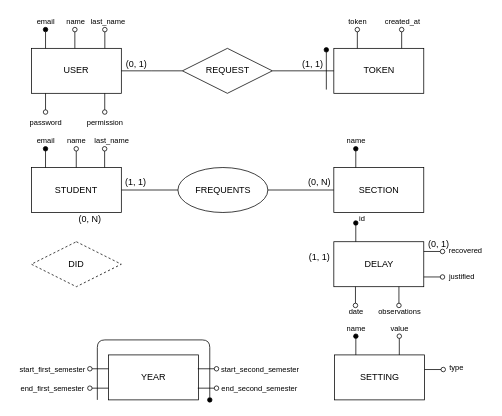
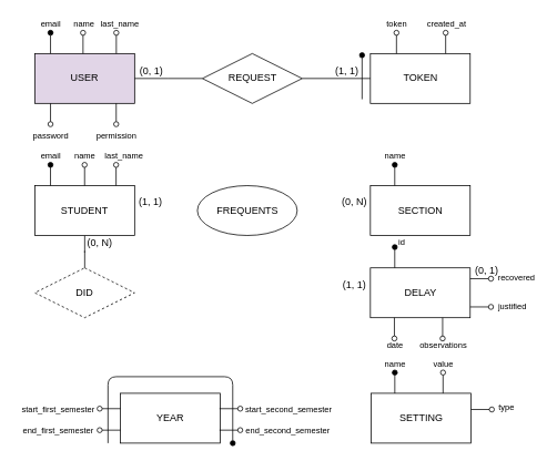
  <mxCell id="0" />
  <mxCell id="1" parent="0" />
- <mxCell id="2" value="USER" style="rounded=0;whiteSpace=wrap;html=1;" vertex="1" parent="1"><mxGeometry x="41" y="64" width="120" height="60" as="geometry" /></mxCell>
+ <mxCell id="2" value="USER" style="rounded=0;whiteSpace=wrap;html=1;fillColor=#e1d5e7;" vertex="1" parent="1"><mxGeometry x="41" y="64" width="120" height="60" as="geometry" /></mxCell>
  <mxCell id="3" value="" style="endArrow=oval;html=1;endFill=1;" edge="1" parent="1"><mxGeometry width="50" height="50" relative="1" as="geometry"><mxPoint x="59.88" y="64" as="sourcePoint" /><mxPoint x="59.88" y="39" as="targetPoint" /></mxGeometry></mxCell>
  <mxCell id="4" value="email" style="text;html=1;align=center;verticalAlign=middle;resizable=0;points=[];autosize=1;fontSize=10;" vertex="1" parent="1"><mxGeometry x="43" y="20" width="34" height="16" as="geometry" /></mxCell>
  <mxCell id="5" value="" style="endArrow=oval;html=1;endFill=0;" edge="1" parent="1"><mxGeometry width="50" height="50" relative="1" as="geometry"><mxPoint x="99" y="64" as="sourcePoint" /><mxPoint x="99" y="39" as="targetPoint" /></mxGeometry></mxCell>
  <mxCell id="6" value="name" style="text;html=1;align=center;verticalAlign=middle;resizable=0;points=[];autosize=1;fontSize=10;" vertex="1" parent="1"><mxGeometry x="82" y="20" width="35" height="16" as="geometry" /></mxCell>
  <mxCell id="7" value="" style="endArrow=oval;html=1;endFill=0;" edge="1" parent="1"><mxGeometry width="50" height="50" relative="1" as="geometry"><mxPoint x="139" y="64" as="sourcePoint" /><mxPoint x="139" y="39" as="targetPoint" /></mxGeometry></mxCell>
  <mxCell id="8" value="last_name" style="text;html=1;align=center;verticalAlign=middle;resizable=0;points=[];autosize=1;fontSize=10;" vertex="1" parent="1"><mxGeometry x="115" y="20" width="56" height="16" as="geometry" /></mxCell>
  <mxCell id="9" value="" style="endArrow=none;html=1;endFill=0;startArrow=oval;startFill=0;" edge="1" parent="1"><mxGeometry width="50" height="50" relative="1" as="geometry"><mxPoint x="59.88" y="149" as="sourcePoint" /><mxPoint x="59.88" y="124" as="targetPoint" /></mxGeometry></mxCell>
  <mxCell id="10" value="password" style="text;html=1;align=center;verticalAlign=middle;resizable=0;points=[];autosize=1;fontSize=10;" vertex="1" parent="1"><mxGeometry x="33.5" y="155" width="53" height="16" as="geometry" /></mxCell>
  <mxCell id="11" value="" style="endArrow=none;html=1;endFill=0;startArrow=oval;startFill=0;" edge="1" parent="1"><mxGeometry width="50" height="50" relative="1" as="geometry"><mxPoint x="138.88" y="149" as="sourcePoint" /><mxPoint x="138.88" y="124" as="targetPoint" /></mxGeometry></mxCell>
  <mxCell id="12" value="permission" style="text;html=1;align=center;verticalAlign=middle;resizable=0;points=[];autosize=1;fontSize=10;" vertex="1" parent="1"><mxGeometry x="110" y="155" width="58" height="16" as="geometry" /></mxCell>
- <mxCell id="13" style="edgeStyle=orthogonalEdgeStyle;rounded=0;orthogonalLoop=1;jettySize=auto;html=1;exitX=1;exitY=0.5;exitDx=0;exitDy=0;entryX=0;entryY=0.5;entryDx=0;entryDy=0;endArrow=none;endFill=0;" edge="1" parent="1" source="15" target="26"><mxGeometry relative="1" as="geometry" /></mxCell>
+ <mxCell id="14" style="edgeStyle=orthogonalEdgeStyle;rounded=0;orthogonalLoop=1;jettySize=auto;html=1;exitX=0.5;exitY=1;exitDx=0;exitDy=0;endArrow=none;endFill=0;" edge="1" parent="1" source="15" target="41"><mxGeometry relative="1" as="geometry" /></mxCell>
  <mxCell id="15" value="STUDENT" style="rounded=0;whiteSpace=wrap;html=1;" vertex="1" parent="1"><mxGeometry x="41" y="223" width="120" height="60" as="geometry" /></mxCell>
  <mxCell id="16" value="" style="endArrow=oval;html=1;endFill=1;" edge="1" parent="1"><mxGeometry width="50" height="50" relative="1" as="geometry"><mxPoint x="59.86" y="223" as="sourcePoint" /><mxPoint x="59.86" y="198" as="targetPoint" /></mxGeometry></mxCell>
  <mxCell id="17" value="email" style="text;html=1;align=center;verticalAlign=middle;resizable=0;points=[];autosize=1;fontSize=10;" vertex="1" parent="1"><mxGeometry x="43" y="179" width="34" height="16" as="geometry" /></mxCell>
  <mxCell id="18" value="" style="endArrow=oval;html=1;endFill=0;" edge="1" parent="1"><mxGeometry width="50" height="50" relative="1" as="geometry"><mxPoint x="100.86" y="223" as="sourcePoint" /><mxPoint x="100.86" y="198" as="targetPoint" /></mxGeometry></mxCell>
  <mxCell id="19" value="name" style="text;html=1;align=center;verticalAlign=middle;resizable=0;points=[];autosize=1;fontSize=10;" vertex="1" parent="1"><mxGeometry x="83.5" y="179" width="35" height="16" as="geometry" /></mxCell>
  <mxCell id="20" value="" style="endArrow=oval;html=1;endFill=0;" edge="1" parent="1"><mxGeometry width="50" height="50" relative="1" as="geometry"><mxPoint x="138.72" y="223" as="sourcePoint" /><mxPoint x="138.72" y="198" as="targetPoint" /></mxGeometry></mxCell>
  <mxCell id="21" value="last_name" style="text;html=1;align=center;verticalAlign=middle;resizable=0;points=[];autosize=1;fontSize=10;" vertex="1" parent="1"><mxGeometry x="120" y="179" width="56" height="16" as="geometry" /></mxCell>
  <mxCell id="22" value="SECTION" style="rounded=0;whiteSpace=wrap;html=1;" vertex="1" parent="1"><mxGeometry x="444.5" y="223" width="120" height="60" as="geometry" /></mxCell>
  <mxCell id="23" value="" style="endArrow=oval;html=1;endFill=1;" edge="1" parent="1"><mxGeometry width="50" height="50" relative="1" as="geometry"><mxPoint x="473.8" y="223" as="sourcePoint" /><mxPoint x="473.8" y="198" as="targetPoint" /></mxGeometry></mxCell>
  <mxCell id="24" value="name" style="text;html=1;align=center;verticalAlign=middle;resizable=0;points=[];autosize=1;fontSize=10;" vertex="1" parent="1"><mxGeometry x="456.5" y="179" width="35" height="16" as="geometry" /></mxCell>
- <mxCell id="25" style="edgeStyle=orthogonalEdgeStyle;rounded=0;orthogonalLoop=1;jettySize=auto;html=1;exitX=1;exitY=0.5;exitDx=0;exitDy=0;entryX=0;entryY=0.5;entryDx=0;entryDy=0;endArrow=none;endFill=0;" edge="1" parent="1" source="26" target="22"><mxGeometry relative="1" as="geometry" /></mxCell>
  <mxCell id="26" value="FREQUENTS" style="ellipse;whiteSpace=wrap;html=1;" vertex="1" parent="1"><mxGeometry x="236.5" y="223" width="120" height="60" as="geometry" /></mxCell>
  <mxCell id="27" value="(1, 1)" style="text;html=1;align=center;verticalAlign=middle;resizable=0;points=[];autosize=1;" vertex="1" parent="1"><mxGeometry x="161" y="234" width="38" height="18" as="geometry" /></mxCell>
  <mxCell id="28" value="(0, N)" style="text;html=1;align=center;verticalAlign=middle;resizable=0;points=[];autosize=1;" vertex="1" parent="1"><mxGeometry x="404.5" y="234" width="40" height="18" as="geometry" /></mxCell>
  <mxCell id="29" value="TOKEN" style="rounded=0;whiteSpace=wrap;html=1;" vertex="1" parent="1"><mxGeometry x="444.5" y="64" width="120" height="60" as="geometry" /></mxCell>
  <mxCell id="30" value="" style="endArrow=oval;html=1;endFill=0;" edge="1" parent="1"><mxGeometry width="50" height="50" relative="1" as="geometry"><mxPoint x="475.86" y="64" as="sourcePoint" /><mxPoint x="475.86" y="39" as="targetPoint" /></mxGeometry></mxCell>
  <mxCell id="31" value="token" style="text;html=1;align=center;verticalAlign=middle;resizable=0;points=[];autosize=1;fontSize=10;" vertex="1" parent="1"><mxGeometry x="459" y="20" width="34" height="16" as="geometry" /></mxCell>
  <mxCell id="32" value="" style="endArrow=oval;html=1;endFill=0;" edge="1" parent="1"><mxGeometry width="50" height="50" relative="1" as="geometry"><mxPoint x="535" y="64" as="sourcePoint" /><mxPoint x="535" y="39" as="targetPoint" /></mxGeometry></mxCell>
  <mxCell id="33" value="created_at" style="text;html=1;align=center;verticalAlign=middle;resizable=0;points=[];autosize=1;fontSize=10;" vertex="1" parent="1"><mxGeometry x="507.5" y="20" width="57" height="16" as="geometry" /></mxCell>
  <mxCell id="34" value="" style="edgeStyle=orthogonalEdgeStyle;rounded=0;orthogonalLoop=1;jettySize=auto;html=1;endArrow=none;endFill=0;entryX=0;entryY=0.5;entryDx=0;entryDy=0;exitX=1;exitY=0.5;exitDx=0;exitDy=0;" edge="1" parent="1" source="35" target="29"><mxGeometry relative="1" as="geometry"><mxPoint x="442.5" y="94" as="targetPoint" /></mxGeometry></mxCell>
  <mxCell id="35" value="REQUEST" style="rhombus;whiteSpace=wrap;html=1;" vertex="1" parent="1"><mxGeometry x="242.5" y="64" width="120" height="60" as="geometry" /></mxCell>
  <mxCell id="36" style="edgeStyle=orthogonalEdgeStyle;rounded=0;orthogonalLoop=1;jettySize=auto;html=1;exitX=1;exitY=0.5;exitDx=0;exitDy=0;endArrow=none;endFill=0;" edge="1" parent="1" source="2"><mxGeometry relative="1" as="geometry"><mxPoint x="238" y="89" as="sourcePoint" /><mxPoint x="242.5" y="94" as="targetPoint" /></mxGeometry></mxCell>
  <mxCell id="37" value="" style="endArrow=oval;html=1;endFill=1;" edge="1" parent="1"><mxGeometry width="50" height="50" relative="1" as="geometry"><mxPoint x="434.5" y="119" as="sourcePoint" /><mxPoint x="434.5" y="66" as="targetPoint" /></mxGeometry></mxCell>
  <mxCell id="38" value="(0, 1)" style="text;html=1;align=center;verticalAlign=middle;resizable=0;points=[];autosize=1;" vertex="1" parent="1"><mxGeometry x="162" y="76" width="38" height="18" as="geometry" /></mxCell>
  <mxCell id="39" value="(1, 1)" style="text;html=1;align=center;verticalAlign=middle;resizable=0;points=[];autosize=1;" vertex="1" parent="1"><mxGeometry x="397" y="76" width="38" height="18" as="geometry" /></mxCell>
  <mxCell id="40" value="DELAY" style="rounded=0;whiteSpace=wrap;html=1;" vertex="1" parent="1"><mxGeometry x="444.5" y="322" width="120" height="60" as="geometry" /></mxCell>
  <mxCell id="41" value="DID" style="rhombus;whiteSpace=wrap;html=1;dashed=1;" vertex="1" parent="1"><mxGeometry x="41" y="322" width="120" height="60" as="geometry" /></mxCell>
  <mxCell id="42" value="(0, N)" style="text;html=1;align=center;verticalAlign=middle;resizable=0;points=[];autosize=1;" vertex="1" parent="1"><mxGeometry x="99" y="283" width="40" height="18" as="geometry" /></mxCell>
  <mxCell id="43" value="(1, 1)" style="text;html=1;align=center;verticalAlign=middle;resizable=0;points=[];autosize=1;" vertex="1" parent="1"><mxGeometry x="405.5" y="334" width="38" height="18" as="geometry" /></mxCell>
  <mxCell id="44" value="" style="endArrow=none;html=1;endFill=0;startArrow=oval;startFill=0;" edge="1" parent="1"><mxGeometry width="50" height="50" relative="1" as="geometry"><mxPoint x="473.36" y="407" as="sourcePoint" /><mxPoint x="473.36" y="382" as="targetPoint" /></mxGeometry></mxCell>
  <mxCell id="45" value="date" style="text;html=1;align=center;verticalAlign=middle;resizable=0;points=[];autosize=1;fontSize=10;" vertex="1" parent="1"><mxGeometry x="459.5" y="407" width="29" height="16" as="geometry" /></mxCell>
  <mxCell id="46" value="" style="endArrow=none;html=1;endFill=0;startArrow=oval;startFill=0;" edge="1" parent="1"><mxGeometry width="50" height="50" relative="1" as="geometry"><mxPoint x="531.36" y="407" as="sourcePoint" /><mxPoint x="531.36" y="382" as="targetPoint" /></mxGeometry></mxCell>
  <mxCell id="47" value="observations" style="text;html=1;align=center;verticalAlign=middle;resizable=0;points=[];autosize=1;fontSize=10;" vertex="1" parent="1"><mxGeometry x="498.5" y="407" width="67" height="16" as="geometry" /></mxCell>
  <mxCell id="48" value="" style="endArrow=none;html=1;endFill=0;startArrow=oval;startFill=0;" edge="1" parent="1"><mxGeometry width="50" height="50" relative="1" as="geometry"><mxPoint x="589.5" y="369" as="sourcePoint" /><mxPoint x="564.5" y="369" as="targetPoint" /></mxGeometry></mxCell>
  <mxCell id="49" value="justified" style="text;html=1;align=center;verticalAlign=middle;resizable=0;points=[];autosize=1;fontSize=10;" vertex="1" parent="1"><mxGeometry x="592.5" y="360" width="44" height="16" as="geometry" /></mxCell>
  <mxCell id="50" value="" style="endArrow=none;html=1;endFill=0;startArrow=oval;startFill=0;" edge="1" parent="1"><mxGeometry width="50" height="50" relative="1" as="geometry"><mxPoint x="589.5" y="335" as="sourcePoint" /><mxPoint x="564.5" y="335" as="targetPoint" /></mxGeometry></mxCell>
  <mxCell id="51" value="recovered" style="text;html=1;align=center;verticalAlign=middle;resizable=0;points=[];autosize=1;fontSize=10;" vertex="1" parent="1"><mxGeometry x="592.5" y="326" width="54" height="16" as="geometry" /></mxCell>
  <mxCell id="52" value="(0, 1)" style="text;html=1;align=center;verticalAlign=middle;resizable=0;points=[];autosize=1;" vertex="1" parent="1"><mxGeometry x="564.5" y="316" width="38" height="18" as="geometry" /></mxCell>
  <mxCell id="53" value="YEAR" style="rounded=0;whiteSpace=wrap;html=1;" vertex="1" parent="1"><mxGeometry x="144" y="473" width="120" height="60" as="geometry" /></mxCell>
  <mxCell id="54" value="" style="endArrow=none;html=1;endFill=0;startArrow=oval;startFill=0;" edge="1" parent="1"><mxGeometry width="50" height="50" relative="1" as="geometry"><mxPoint x="119" y="517.36" as="sourcePoint" /><mxPoint x="144" y="517.36" as="targetPoint" /></mxGeometry></mxCell>
  <mxCell id="55" value="" style="endArrow=none;html=1;endFill=0;startArrow=oval;startFill=0;" edge="1" parent="1"><mxGeometry width="50" height="50" relative="1" as="geometry"><mxPoint x="119" y="491.5" as="sourcePoint" /><mxPoint x="144" y="491.5" as="targetPoint" /></mxGeometry></mxCell>
  <mxCell id="56" value="start_first_semester" style="text;html=1;align=center;verticalAlign=middle;resizable=0;points=[];autosize=1;fontSize=10;" vertex="1" parent="1"><mxGeometry x="20" y="483.5" width="98" height="16" as="geometry" /></mxCell>
  <mxCell id="57" value="end_first_semester" style="text;html=1;align=center;verticalAlign=middle;resizable=0;points=[];autosize=1;fontSize=10;" vertex="1" parent="1"><mxGeometry x="21" y="509.5" width="95" height="16" as="geometry" /></mxCell>
  <mxCell id="58" value="" style="endArrow=none;html=1;endFill=0;startArrow=oval;startFill=0;" edge="1" parent="1"><mxGeometry width="50" height="50" relative="1" as="geometry"><mxPoint x="288" y="517.36" as="sourcePoint" /><mxPoint x="263" y="517.36" as="targetPoint" /></mxGeometry></mxCell>
  <mxCell id="59" value="" style="endArrow=none;html=1;endFill=0;startArrow=oval;startFill=0;" edge="1" parent="1"><mxGeometry width="50" height="50" relative="1" as="geometry"><mxPoint x="288" y="491.5" as="sourcePoint" /><mxPoint x="263" y="491.5" as="targetPoint" /></mxGeometry></mxCell>
  <mxCell id="60" value="start_second_semester" style="text;html=1;align=center;verticalAlign=middle;resizable=0;points=[];autosize=1;fontSize=10;direction=south;" vertex="1" parent="1"><mxGeometry x="289" y="483.5" width="114" height="16" as="geometry" /></mxCell>
  <mxCell id="61" value="end_second_semester" style="text;html=1;align=center;verticalAlign=middle;resizable=0;points=[];autosize=1;fontSize=10;direction=south;" vertex="1" parent="1"><mxGeometry x="289" y="509.5" width="111" height="16" as="geometry" /></mxCell>
  <mxCell id="62" value="" style="endArrow=none;html=1;endFill=0;startArrow=oval;startFill=1;" edge="1" parent="1"><mxGeometry width="50" height="50" relative="1" as="geometry"><mxPoint x="279" y="533" as="sourcePoint" /><mxPoint x="129" y="533" as="targetPoint" /><Array as="points"><mxPoint x="279" y="453" /><mxPoint x="129" y="453" /></Array></mxGeometry></mxCell>
  <mxCell id="63" value="SETTING" style="rounded=0;whiteSpace=wrap;html=1;" vertex="1" parent="1"><mxGeometry x="445.5" y="473" width="120" height="60" as="geometry" /></mxCell>
  <mxCell id="64" value="" style="endArrow=oval;html=1;endFill=1;" edge="1" parent="1"><mxGeometry width="50" height="50" relative="1" as="geometry"><mxPoint x="473.86" y="473" as="sourcePoint" /><mxPoint x="473.86" y="448" as="targetPoint" /></mxGeometry></mxCell>
  <mxCell id="65" value="name" style="text;html=1;align=center;verticalAlign=middle;resizable=0;points=[];autosize=1;fontSize=10;" vertex="1" parent="1"><mxGeometry x="456.5" y="429" width="35" height="16" as="geometry" /></mxCell>
  <mxCell id="66" value="" style="endArrow=oval;html=1;endFill=0;" edge="1" parent="1"><mxGeometry width="50" height="50" relative="1" as="geometry"><mxPoint x="531.86" y="473" as="sourcePoint" /><mxPoint x="531.86" y="448" as="targetPoint" /></mxGeometry></mxCell>
  <mxCell id="67" value="value" style="text;html=1;align=center;verticalAlign=middle;resizable=0;points=[];autosize=1;fontSize=10;" vertex="1" parent="1"><mxGeometry x="515" y="429" width="34" height="16" as="geometry" /></mxCell>
  <mxCell id="68" value="" style="endArrow=oval;html=1;endFill=1;" edge="1" parent="1"><mxGeometry width="50" height="50" relative="1" as="geometry"><mxPoint x="473.8" y="322" as="sourcePoint" /><mxPoint x="473.8" y="297" as="targetPoint" /></mxGeometry></mxCell>
  <mxCell id="69" value="id" style="text;html=1;align=center;verticalAlign=middle;resizable=0;points=[];autosize=1;fontSize=10;" vertex="1" parent="1"><mxGeometry x="471.5" y="281" width="20" height="20" as="geometry" /></mxCell>
  <mxCell id="70" value="" style="endArrow=none;html=1;endFill=0;startArrow=oval;startFill=0;" edge="1" parent="1"><mxGeometry width="50" height="50" relative="1" as="geometry"><mxPoint x="590.5" y="492.5" as="sourcePoint" /><mxPoint x="565.5" y="492.5" as="targetPoint" /></mxGeometry></mxCell>
  <mxCell id="71" value="type" style="text;html=1;align=center;verticalAlign=middle;resizable=0;points=[];autosize=1;fontSize=10;" vertex="1" parent="1"><mxGeometry x="592.5" y="479.5" width="30" height="20" as="geometry" /></mxCell>
